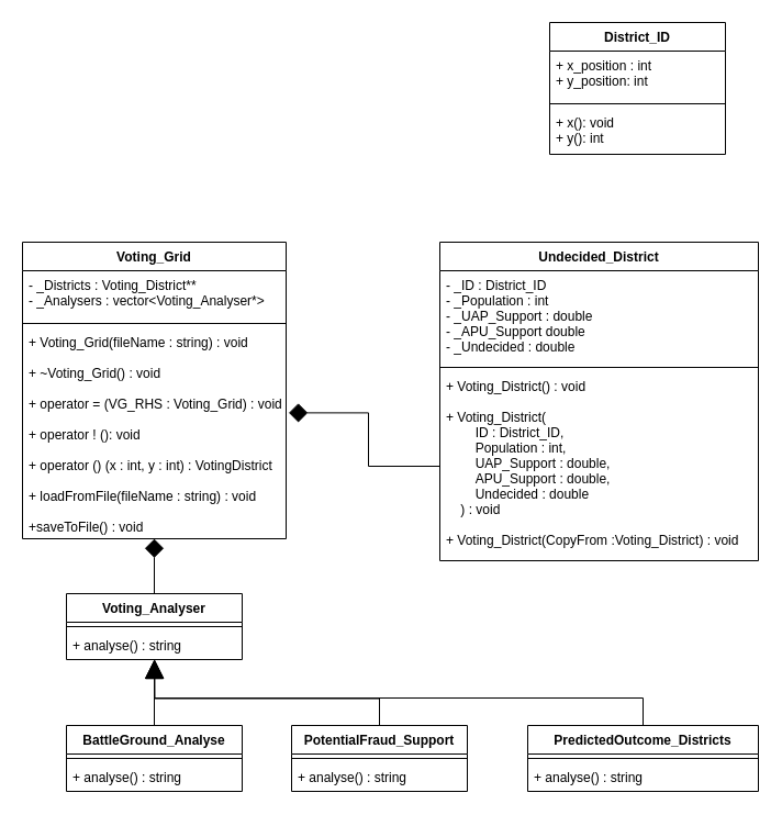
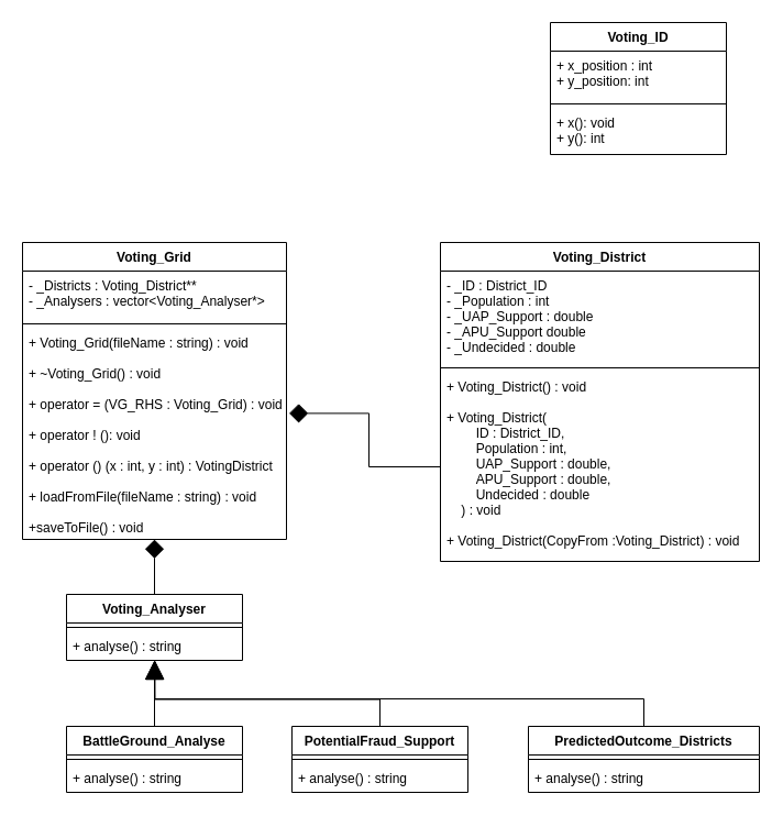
  <mxCell id="0" />
  <mxCell id="1" parent="0" />
- <mxCell id="2" value="Undecided_District" style="swimlane;fontStyle=1;align=center;verticalAlign=top;childLayout=stackLayout;horizontal=1;startSize=26;horizontalStack=0;resizeParent=1;resizeParentMax=0;resizeLast=0;collapsible=1;marginBottom=0;" parent="1" vertex="1"><mxGeometry x="400" y="220" width="290" height="290" as="geometry" /></mxCell>
+ <mxCell id="2" value="Voting_District" style="swimlane;fontStyle=1;align=center;verticalAlign=top;childLayout=stackLayout;horizontal=1;startSize=26;horizontalStack=0;resizeParent=1;resizeParentMax=0;resizeLast=0;collapsible=1;marginBottom=0;" parent="1" vertex="1"><mxGeometry x="400" y="220" width="290" height="290" as="geometry" /></mxCell>
  <mxCell id="3" value="- _ID : District_ID&#10;- _Population : int&#10;- _UAP_Support : double&#10;- _APU_Support double&#10;- _Undecided : double" style="text;strokeColor=none;fillColor=none;align=left;verticalAlign=top;spacingLeft=4;spacingRight=4;overflow=hidden;rotatable=0;points=[[0,0.5],[1,0.5]];portConstraint=eastwest;" parent="2" vertex="1"><mxGeometry y="26" width="290" height="84" as="geometry" /></mxCell>
  <mxCell id="4" value="" style="line;strokeWidth=1;fillColor=none;align=left;verticalAlign=middle;spacingTop=-1;spacingLeft=3;spacingRight=3;rotatable=0;labelPosition=right;points=[];portConstraint=eastwest;" parent="2" vertex="1"><mxGeometry y="110" width="290" height="8" as="geometry" /></mxCell>
  <mxCell id="5" value="+ Voting_District() : void&#10;&#10;+ Voting_District(&#10;        ID : District_ID,&#10;        Population : int,&#10;        UAP_Support : double,&#10;        APU_Support : double,&#10;        Undecided : double&#10;    ) : void&#10;&#10;+ Voting_District(CopyFrom :Voting_District) : void" style="text;strokeColor=none;fillColor=none;align=left;verticalAlign=top;spacingLeft=4;spacingRight=4;overflow=hidden;rotatable=0;points=[[0,0.5],[1,0.5]];portConstraint=eastwest;" parent="2" vertex="1"><mxGeometry y="118" width="290" height="172" as="geometry" /></mxCell>
- <mxCell id="6" value="District_ID&#10;" style="swimlane;fontStyle=1;align=center;verticalAlign=top;childLayout=stackLayout;horizontal=1;startSize=26;horizontalStack=0;resizeParent=1;resizeParentMax=0;resizeLast=0;collapsible=1;marginBottom=0;" parent="1" vertex="1"><mxGeometry x="500" y="20" width="160" height="120" as="geometry" /></mxCell>
+ <mxCell id="6" value="Voting_ID&#10;" style="swimlane;fontStyle=1;align=center;verticalAlign=top;childLayout=stackLayout;horizontal=1;startSize=26;horizontalStack=0;resizeParent=1;resizeParentMax=0;resizeLast=0;collapsible=1;marginBottom=0;" parent="1" vertex="1"><mxGeometry x="500" y="20" width="160" height="120" as="geometry" /></mxCell>
  <mxCell id="7" value="+ x_position : int&#10;+ y_position: int" style="text;strokeColor=none;fillColor=none;align=left;verticalAlign=top;spacingLeft=4;spacingRight=4;overflow=hidden;rotatable=0;points=[[0,0.5],[1,0.5]];portConstraint=eastwest;" parent="6" vertex="1"><mxGeometry y="26" width="160" height="44" as="geometry" /></mxCell>
  <mxCell id="8" value="" style="line;strokeWidth=1;fillColor=none;align=left;verticalAlign=middle;spacingTop=-1;spacingLeft=3;spacingRight=3;rotatable=0;labelPosition=right;points=[];portConstraint=eastwest;" parent="6" vertex="1"><mxGeometry y="70" width="160" height="8" as="geometry" /></mxCell>
  <mxCell id="9" value="+ x(): void&#10;+ y(): int" style="text;strokeColor=none;fillColor=none;align=left;verticalAlign=top;spacingLeft=4;spacingRight=4;overflow=hidden;rotatable=0;points=[[0,0.5],[1,0.5]];portConstraint=eastwest;" parent="6" vertex="1"><mxGeometry y="78" width="160" height="42" as="geometry" /></mxCell>
  <mxCell id="10" value="Voting_Grid" style="swimlane;fontStyle=1;align=center;verticalAlign=top;childLayout=stackLayout;horizontal=1;startSize=26;horizontalStack=0;resizeParent=1;resizeParentMax=0;resizeLast=0;collapsible=1;marginBottom=0;" parent="1" vertex="1"><mxGeometry x="20" y="220" width="240" height="270" as="geometry" /></mxCell>
  <mxCell id="11" value="- _Districts : Voting_District**&#10;- _Analysers : vector&lt;Voting_Analyser*&gt;" style="text;strokeColor=none;fillColor=none;align=left;verticalAlign=top;spacingLeft=4;spacingRight=4;overflow=hidden;rotatable=0;points=[[0,0.5],[1,0.5]];portConstraint=eastwest;" parent="10" vertex="1"><mxGeometry y="26" width="240" height="44" as="geometry" /></mxCell>
  <mxCell id="12" value="" style="line;strokeWidth=1;fillColor=none;align=left;verticalAlign=middle;spacingTop=-1;spacingLeft=3;spacingRight=3;rotatable=0;labelPosition=right;points=[];portConstraint=eastwest;" parent="10" vertex="1"><mxGeometry y="70" width="240" height="8" as="geometry" /></mxCell>
  <mxCell id="13" value="+ Voting_Grid(fileName : string) : void&#10;&#10;+ ~Voting_Grid() : void&#10;&#10;+ operator = (VG_RHS : Voting_Grid) : void&#10;&#10;+ operator ! (): void&#10;&#10;+ operator () (x : int, y : int) : VotingDistrict&#10;&#10;+ loadFromFile(fileName : string) : void&#10;&#10;+saveToFile() : void" style="text;strokeColor=none;fillColor=none;align=left;verticalAlign=top;spacingLeft=4;spacingRight=4;overflow=hidden;rotatable=0;points=[[0,0.5],[1,0.5]];portConstraint=eastwest;" parent="10" vertex="1"><mxGeometry y="78" width="240" height="192" as="geometry" /></mxCell>
  <mxCell id="14" style="edgeStyle=orthogonalEdgeStyle;rounded=0;orthogonalLoop=1;jettySize=auto;html=1;exitX=0.5;exitY=0;exitDx=0;exitDy=0;entryX=0.5;entryY=1;entryDx=0;entryDy=0;entryPerimeter=0;endArrow=diamond;endFill=1;endSize=15;strokeWidth=1;" parent="1" source="15" target="13" edge="1"><mxGeometry relative="1" as="geometry" /></mxCell>
  <mxCell id="15" value="Voting_Analyser" style="swimlane;fontStyle=1;align=center;verticalAlign=top;childLayout=stackLayout;horizontal=1;startSize=26;horizontalStack=0;resizeParent=1;resizeParentMax=0;resizeLast=0;collapsible=1;marginBottom=0;" parent="1" vertex="1"><mxGeometry x="60" y="540" width="160" height="60" as="geometry" /></mxCell>
  <mxCell id="16" value="" style="line;strokeWidth=1;fillColor=none;align=left;verticalAlign=middle;spacingTop=-1;spacingLeft=3;spacingRight=3;rotatable=0;labelPosition=right;points=[];portConstraint=eastwest;" parent="15" vertex="1"><mxGeometry y="26" width="160" height="8" as="geometry" /></mxCell>
  <mxCell id="17" value="+ analyse() : string" style="text;strokeColor=none;fillColor=none;align=left;verticalAlign=top;spacingLeft=4;spacingRight=4;overflow=hidden;rotatable=0;points=[[0,0.5],[1,0.5]];portConstraint=eastwest;" parent="15" vertex="1"><mxGeometry y="34" width="160" height="26" as="geometry" /></mxCell>
  <mxCell id="18" style="edgeStyle=orthogonalEdgeStyle;rounded=0;orthogonalLoop=1;jettySize=auto;html=1;exitX=0.5;exitY=0;exitDx=0;exitDy=0;entryX=0.503;entryY=1;entryDx=0;entryDy=0;entryPerimeter=0;endArrow=block;endFill=1;endSize=15;strokeWidth=1;" parent="1" source="19" target="17" edge="1"><mxGeometry relative="1" as="geometry" /></mxCell>
  <mxCell id="19" value="BattleGround_Analyse" style="swimlane;fontStyle=1;align=center;verticalAlign=top;childLayout=stackLayout;horizontal=1;startSize=26;horizontalStack=0;resizeParent=1;resizeParentMax=0;resizeLast=0;collapsible=1;marginBottom=0;" parent="1" vertex="1"><mxGeometry x="60" y="660" width="160" height="60" as="geometry" /></mxCell>
  <mxCell id="20" value="" style="line;strokeWidth=1;fillColor=none;align=left;verticalAlign=middle;spacingTop=-1;spacingLeft=3;spacingRight=3;rotatable=0;labelPosition=right;points=[];portConstraint=eastwest;" parent="19" vertex="1"><mxGeometry y="26" width="160" height="8" as="geometry" /></mxCell>
  <mxCell id="21" value="+ analyse() : string" style="text;strokeColor=none;fillColor=none;align=left;verticalAlign=top;spacingLeft=4;spacingRight=4;overflow=hidden;rotatable=0;points=[[0,0.5],[1,0.5]];portConstraint=eastwest;" parent="19" vertex="1"><mxGeometry y="34" width="160" height="26" as="geometry" /></mxCell>
  <mxCell id="22" style="edgeStyle=orthogonalEdgeStyle;rounded=0;orthogonalLoop=1;jettySize=auto;html=1;exitX=0.5;exitY=0;exitDx=0;exitDy=0;endArrow=block;endFill=1;endSize=15;strokeWidth=1;" parent="1" source="23" edge="1"><mxGeometry relative="1" as="geometry"><mxPoint x="140" y="600" as="targetPoint" /></mxGeometry></mxCell>
  <mxCell id="23" value="PotentialFraud_Support" style="swimlane;fontStyle=1;align=center;verticalAlign=top;childLayout=stackLayout;horizontal=1;startSize=26;horizontalStack=0;resizeParent=1;resizeParentMax=0;resizeLast=0;collapsible=1;marginBottom=0;" parent="1" vertex="1"><mxGeometry x="265" y="660" width="160" height="60" as="geometry" /></mxCell>
  <mxCell id="24" value="" style="line;strokeWidth=1;fillColor=none;align=left;verticalAlign=middle;spacingTop=-1;spacingLeft=3;spacingRight=3;rotatable=0;labelPosition=right;points=[];portConstraint=eastwest;" parent="23" vertex="1"><mxGeometry y="26" width="160" height="8" as="geometry" /></mxCell>
  <mxCell id="25" value="+ analyse() : string" style="text;strokeColor=none;fillColor=none;align=left;verticalAlign=top;spacingLeft=4;spacingRight=4;overflow=hidden;rotatable=0;points=[[0,0.5],[1,0.5]];portConstraint=eastwest;" parent="23" vertex="1"><mxGeometry y="34" width="160" height="26" as="geometry" /></mxCell>
  <mxCell id="26" style="edgeStyle=orthogonalEdgeStyle;rounded=0;orthogonalLoop=1;jettySize=auto;html=1;exitX=0.5;exitY=0;exitDx=0;exitDy=0;entryX=0.5;entryY=1;entryDx=0;entryDy=0;entryPerimeter=0;endArrow=block;endFill=1;endSize=15;strokeWidth=1;" parent="1" source="27" target="17" edge="1"><mxGeometry relative="1" as="geometry" /></mxCell>
  <mxCell id="27" value="PredictedOutcome_Districts" style="swimlane;fontStyle=1;align=center;verticalAlign=top;childLayout=stackLayout;horizontal=1;startSize=26;horizontalStack=0;resizeParent=1;resizeParentMax=0;resizeLast=0;collapsible=1;marginBottom=0;" parent="1" vertex="1"><mxGeometry x="480" y="660" width="210" height="60" as="geometry" /></mxCell>
  <mxCell id="28" value="" style="line;strokeWidth=1;fillColor=none;align=left;verticalAlign=middle;spacingTop=-1;spacingLeft=3;spacingRight=3;rotatable=0;labelPosition=right;points=[];portConstraint=eastwest;" parent="27" vertex="1"><mxGeometry y="26" width="210" height="8" as="geometry" /></mxCell>
  <mxCell id="29" value="+ analyse() : string" style="text;strokeColor=none;fillColor=none;align=left;verticalAlign=top;spacingLeft=4;spacingRight=4;overflow=hidden;rotatable=0;points=[[0,0.5],[1,0.5]];portConstraint=eastwest;" parent="27" vertex="1"><mxGeometry y="34" width="210" height="26" as="geometry" /></mxCell>
  <mxCell id="30" style="edgeStyle=orthogonalEdgeStyle;rounded=0;orthogonalLoop=1;jettySize=auto;html=1;exitX=0;exitY=0.5;exitDx=0;exitDy=0;entryX=1.01;entryY=0.403;entryDx=0;entryDy=0;entryPerimeter=0;endArrow=diamond;endFill=1;endSize=15;strokeWidth=1;" parent="1" source="5" target="13" edge="1"><mxGeometry relative="1" as="geometry" /></mxCell>
